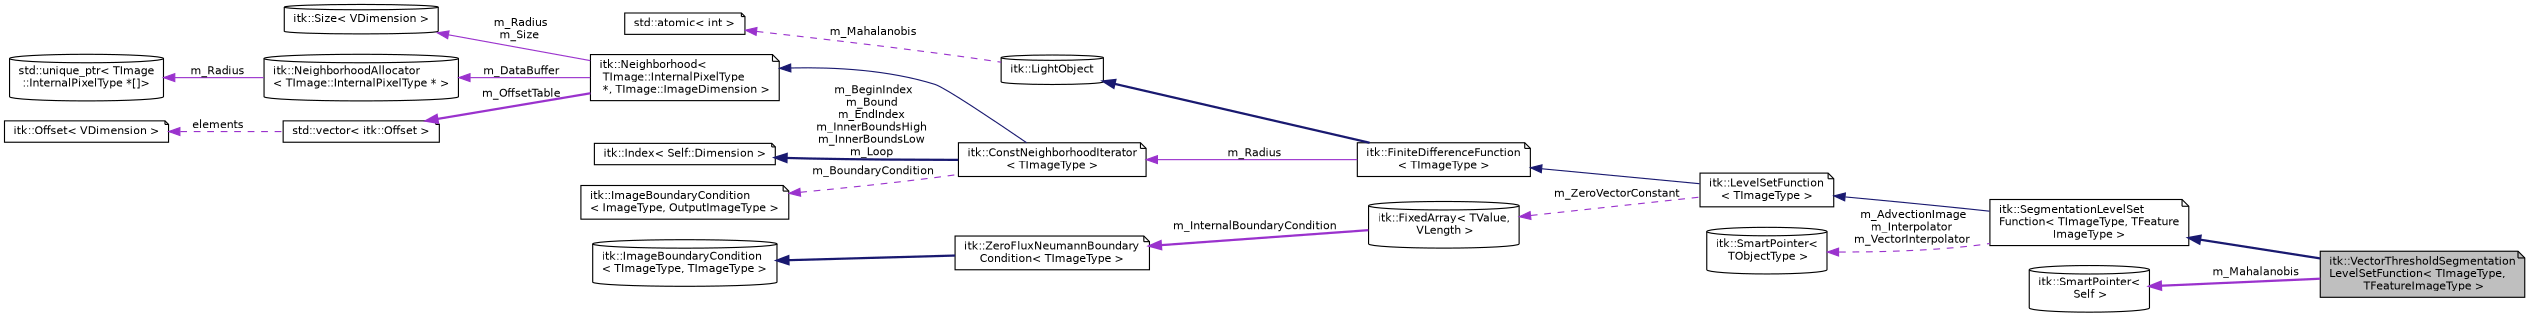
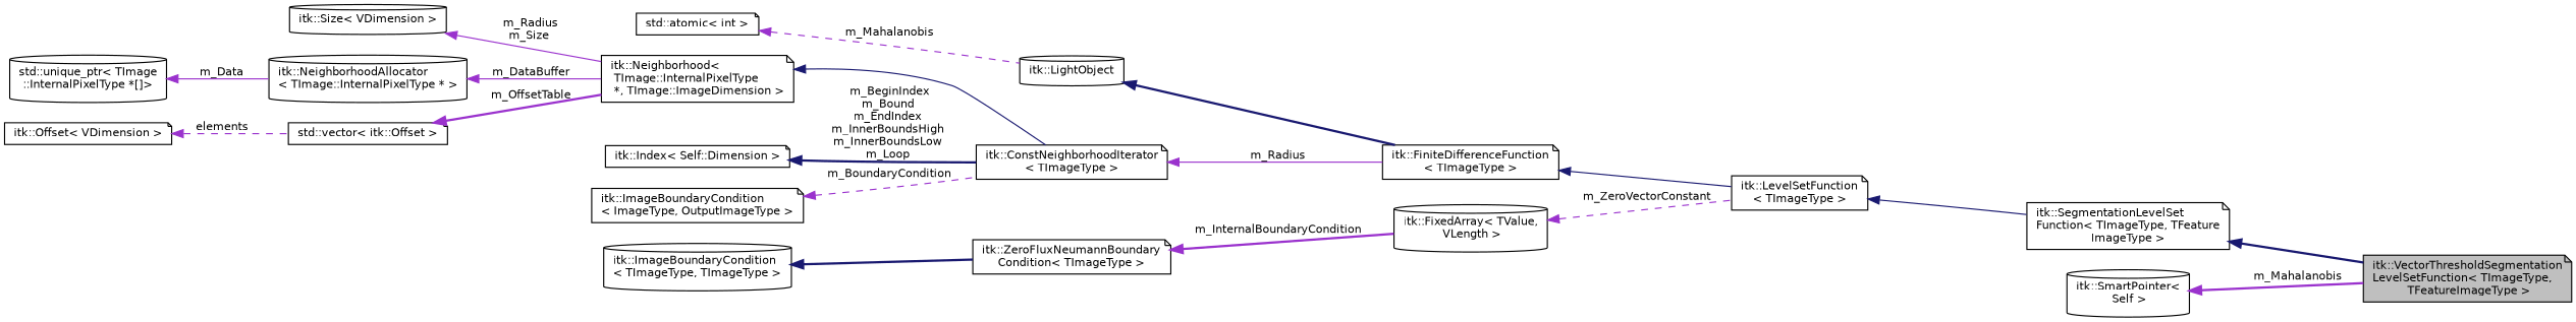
  digraph {
    rankdir=LR
    node [color=black fillcolor=white fontname=Helvetica fontsize=10 shape=note style=filled]
    edge [color=darkorchid3 dir=back fontname=Helvetica fontsize=10 labelfontname=Helvetica labelfontsize=10 style=bold]
    n1 [fillcolor=grey75 fontcolor=black height=0.2 label="itk::VectorThresholdSegmentation\lLevelSetFunction\< TImageType,\l TFeatureImageType \>" width=0.4]
    n2 [height=0.2 label="itk::SegmentationLevelSet\lFunction\< TImageType, TFeature\lImageType \>" width=0.4]
    n3 [height=0.2 label="itk::LevelSetFunction\l\< TImageType \>" width=0.4]
    n4 [height=0.2 label="itk::FiniteDifferenceFunction\l\< TImageType \>" width=0.4]
    n5 [height=0.2 label="itk::LightObject" shape=cylinder width=0.4]
    n6 [height=0.2 label="std::atomic\< int \>" width=0.4]
    n7 [height=0.2 label="itk::ConstNeighborhoodIterator\l\< TImageType \>" width=0.4]
    n8 [height=0.2 label="itk::Neighborhood\<\l TImage::InternalPixelType\l *, TImage::ImageDimension \>" width=0.4]
    n9 [height=0.2 label="itk::Size\< VDimension \>" shape=cylinder width=0.4]
    n10 [height=0.2 label="itk::NeighborhoodAllocator\l\< TImage::InternalPixelType * \>" shape=cylinder width=0.4]
    n11 [height=0.2 label="std::unique_ptr\< TImage\l::InternalPixelType *[]\>" shape=cylinder width=0.4]
    n12 [height=0.2 label="std::vector\< itk::Offset \>" width=0.4]
    n13 [height=0.2 label="itk::Offset\< VDimension \>" width=0.4]
    n14 [height=0.2 label="itk::Index\< Self::Dimension \>" width=0.4]
    n15 [height=0.2 label="itk::ZeroFluxNeumannBoundary\lCondition\< TImageType \>" width=0.4]
    n16 [height=0.2 label="itk::FixedArray\< TValue,\l VLength \>" shape=cylinder width=0.4]
    n17 [height=0.2 label="itk::ImageBoundaryCondition\l\< TImageType, TImageType \>" shape=cylinder width=0.4]
    n18 [height=0.2 label="itk::ImageBoundaryCondition\l\< ImageType, OutputImageType \>" width=0.4]
-   n19 [height=0.2 label="itk::SmartPointer\<\l TObjectType \>" shape=cylinder width=0.4]
    n20 [height=0.2 label="itk::SmartPointer\<\l Self \>" shape=cylinder width=0.4]
    n2 -> n1 [color=midnightblue]
    n3 -> n2 [color=midnightblue style=solid]
    n4 -> n3 [color=midnightblue style=solid]
    n5 -> n4 [color=midnightblue]
    n6 -> n5 [label=" m_Mahalanobis" style=dashed]
    n7 -> n4 [label=" m_Radius" style=solid]
    n8 -> n7 [color=midnightblue style=solid]
    n9 -> n8 [label=" m_Radius\nm_Size" style=solid]
    n10 -> n8 [label=" m_DataBuffer" style=solid]
-   n11 -> n10 [label=" m_Radius" style=solid]
+   n11 -> n10 [label=" m_Data" style=solid]
    n12 -> n8 [label=" m_OffsetTable"]
    n13 -> n12 [label=" elements" style=dashed]
    n14 -> n7 [color=midnightblue label=" m_BeginIndex\nm_Bound\nm_EndIndex\nm_InnerBoundsHigh\nm_InnerBoundsLow\nm_Loop"]
    n15 -> n16 [label=" m_InternalBoundaryCondition"]
    n16 -> n3 [label=" m_ZeroVectorConstant" style=dashed]
    n17 -> n15 [color=midnightblue]
    n18 -> n7 [label=" m_BoundaryCondition" style=dashed]
-   n19 -> n2 [label=" m_AdvectionImage\nm_Interpolator\nm_VectorInterpolator" style=dashed]
    n20 -> n1 [label=" m_Mahalanobis"]
  }
